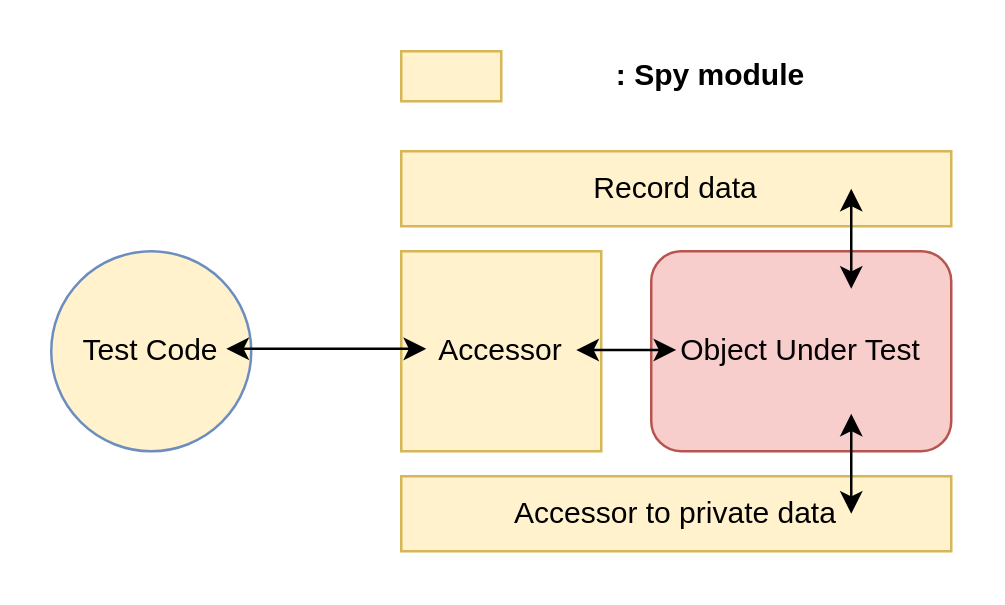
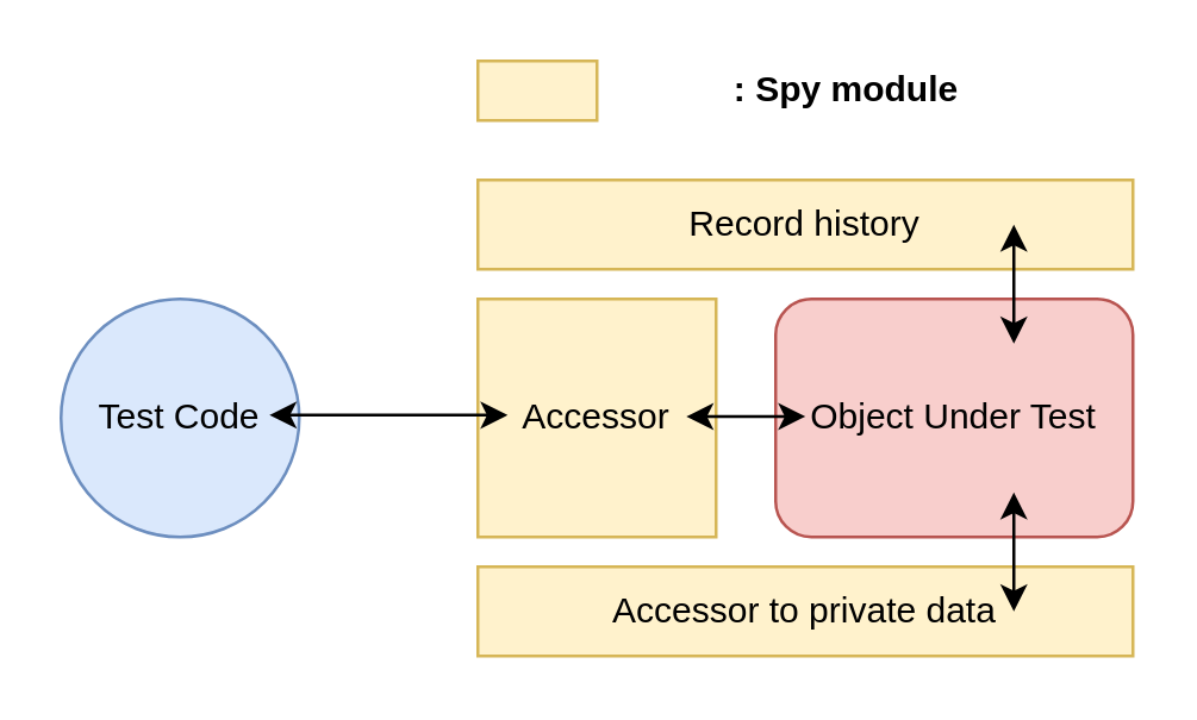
  <mxCell id="0" />
  <mxCell id="1" parent="0" />
  <mxCell id="2" value="Object Under Test" style="rounded=1;whiteSpace=wrap;html=1;fillColor=#f8cecc;strokeColor=#b85450;" vertex="1" parent="1"><mxGeometry x="260" y="100" width="120" height="80" as="geometry" /></mxCell>
  <mxCell id="3" value="Accessor" style="rounded=0;whiteSpace=wrap;html=1;fillColor=#fff2cc;strokeColor=#d6b656;" vertex="1" parent="1"><mxGeometry x="160" y="100" width="80" height="80" as="geometry" /></mxCell>
- <mxCell id="4" value="Test Code" style="ellipse;whiteSpace=wrap;html=1;fillColor=#fff2cc;strokeColor=#6c8ebf;" vertex="1" parent="1"><mxGeometry x="20" y="100" width="80" height="80" as="geometry" /></mxCell>
+ <mxCell id="4" value="Test Code" style="ellipse;whiteSpace=wrap;html=1;fillColor=#dae8fc;strokeColor=#6c8ebf;" vertex="1" parent="1"><mxGeometry x="20" y="100" width="80" height="80" as="geometry" /></mxCell>
  <mxCell id="5" value="" style="rounded=0;whiteSpace=wrap;html=1;fillColor=#fff2cc;strokeColor=#d6b656;" vertex="1" parent="1"><mxGeometry x="160" y="20" width="40" height="20" as="geometry" /></mxCell>
  <mxCell id="6" value=": Spy module" style="text;html=1;strokeColor=none;fillColor=none;align=center;verticalAlign=middle;whiteSpace=wrap;rounded=0;fontStyle=1" vertex="1" parent="1"><mxGeometry x="235" y="20" width="98" height="20" as="geometry" /></mxCell>
- <mxCell id="7" value="Record data" style="rounded=0;whiteSpace=wrap;html=1;fillColor=#fff2cc;strokeColor=#d6b656;" vertex="1" parent="1"><mxGeometry x="160" y="60" width="220" height="30" as="geometry" /></mxCell>
+ <mxCell id="7" value="Record history" style="rounded=0;whiteSpace=wrap;html=1;fillColor=#fff2cc;strokeColor=#d6b656;" vertex="1" parent="1"><mxGeometry x="160" y="60" width="220" height="30" as="geometry" /></mxCell>
  <mxCell id="8" value="Accessor to private data" style="rounded=0;whiteSpace=wrap;html=1;fillColor=#fff2cc;strokeColor=#d6b656;" vertex="1" parent="1"><mxGeometry x="160" y="190" width="220" height="30" as="geometry" /></mxCell>
  <mxCell id="9" value="" style="endArrow=classic;startArrow=classic;html=1;" edge="1" parent="1"><mxGeometry width="50" height="50" relative="1" as="geometry"><mxPoint x="340" y="75" as="sourcePoint" /><mxPoint x="340" y="115" as="targetPoint" /></mxGeometry></mxCell>
  <mxCell id="10" value="" style="endArrow=classic;startArrow=classic;html=1;" edge="1" parent="1"><mxGeometry width="50" height="50" relative="1" as="geometry"><mxPoint x="340" y="165" as="sourcePoint" /><mxPoint x="340" y="205" as="targetPoint" /></mxGeometry></mxCell>
  <mxCell id="11" value="" style="endArrow=classic;startArrow=classic;html=1;" edge="1" parent="1"><mxGeometry width="50" height="50" relative="1" as="geometry"><mxPoint x="230" y="139.5" as="sourcePoint" /><mxPoint x="270" y="139.5" as="targetPoint" /></mxGeometry></mxCell>
  <mxCell id="12" value="" style="endArrow=classic;startArrow=classic;html=1;entryX=0.125;entryY=0.488;entryDx=0;entryDy=0;entryPerimeter=0;" edge="1" parent="1" target="3"><mxGeometry width="50" height="50" relative="1" as="geometry"><mxPoint x="90" y="139" as="sourcePoint" /><mxPoint x="130" y="139" as="targetPoint" /></mxGeometry></mxCell>
